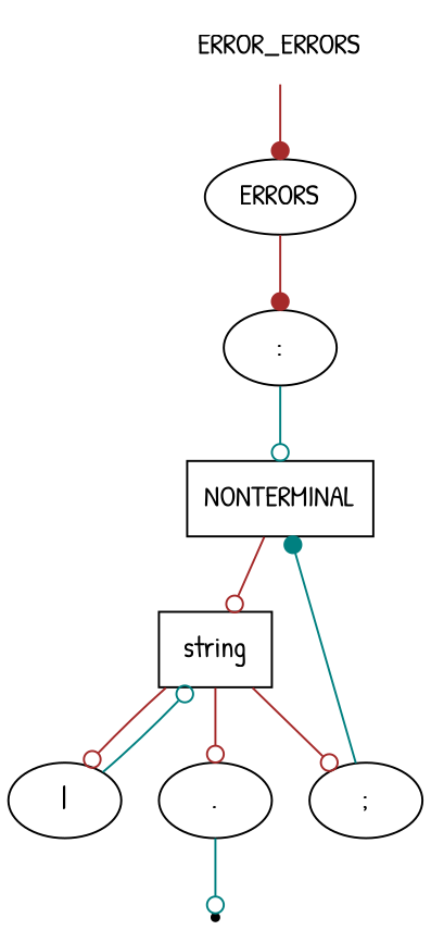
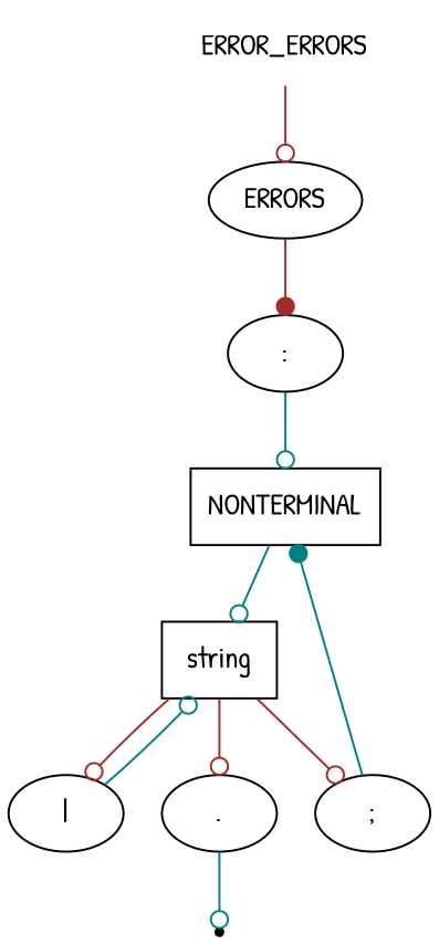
  digraph {
    fontname="Patrick Hand"
    node [fontname="Patrick Hand" shape=oval]
    edge [arrowhead=odot color=brown fontname="Patrick Hand"]
    n1 [label=ERROR_ERRORS shape=plaintext]
    n2 [label=ERRORS]
    n3 [label=":"]
    n4 [label=NONTERMINAL shape=box]
    n5 [label=string shape=box]
    n6 [label="|"]
    n7 [label=";"]
    n8 [label="."]
    end [shape=point]
-   n1 -> n2 [arrowhead=dot]
+   n1 -> n2
    n2 -> n3 [arrowhead=dot]
    n3 -> n4 [color=teal]
-   n4 -> n5
+   n4 -> n5 [color=teal]
    n5 -> n6
    n5 -> n7
    n5 -> n8
    n6 -> n5 [color=teal]
    n7 -> n4 [arrowhead=dot color=teal]
    n8 -> end [color=teal]
  }
